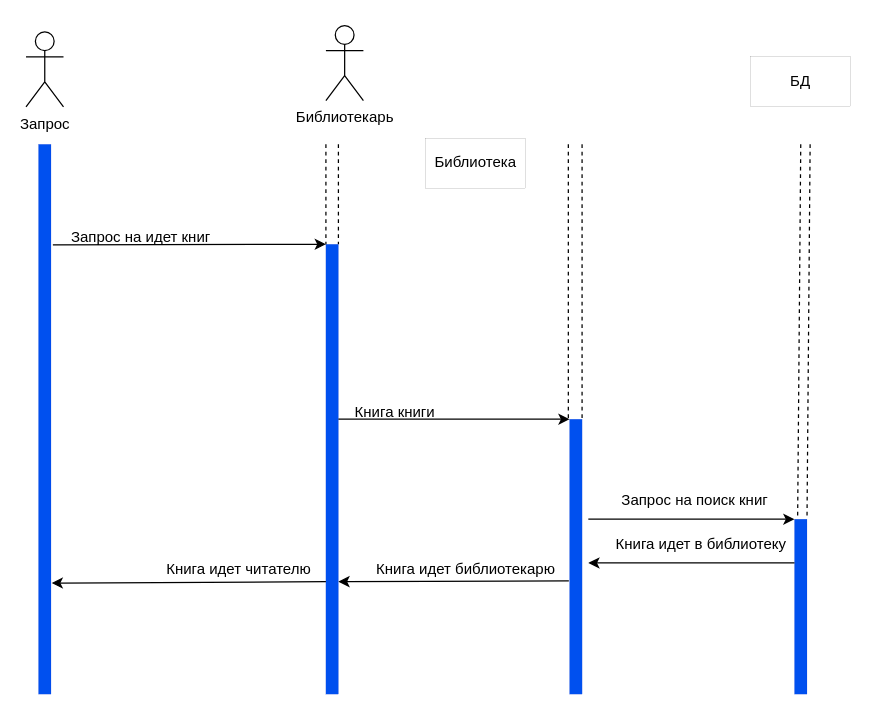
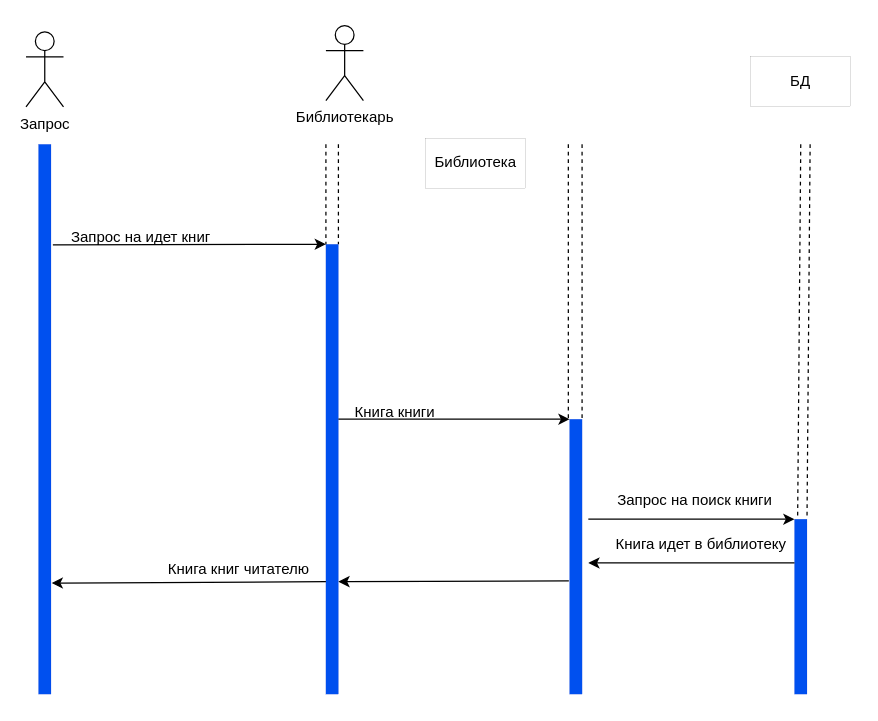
  <mxCell id="0" />
  <mxCell id="1" parent="0" />
  <mxCell id="2" value="Запрос&lt;br&gt;" style="shape=umlActor;verticalLabelPosition=bottom;verticalAlign=top;html=1;outlineConnect=0;" parent="1" vertex="1"><mxGeometry x="20" y="25" width="30" height="60" as="geometry" /></mxCell>
  <mxCell id="3" value="" style="rounded=0;whiteSpace=wrap;html=1;fillColor=#0050ef;strokeColor=#001DBC;strokeWidth=0;fontColor=#ffffff;" parent="1" vertex="1"><mxGeometry x="30" y="115" width="10" height="440" as="geometry" /></mxCell>
  <mxCell id="4" value="Библиотека" style="rounded=0;whiteSpace=wrap;html=1;strokeWidth=0;" parent="1" vertex="1"><mxGeometry x="340" y="110" width="80" height="40" as="geometry" /></mxCell>
  <mxCell id="5" value="&lt;span style=&quot;color: rgba(0, 0, 0, 0); font-family: monospace; font-size: 0px; text-align: start;&quot;&gt;%3CmxGraphModel%3E%3Croot%3E%3CmxCell%20id%3D%220%22%2F%3E%3CmxCell%20id%3D%221%22%20parent%3D%220%22%2F%3E%3CmxCell%20id%3D%222%22%20value%3D%221.2.%20%D0%9A%D0%BD%D0%B8%D0%B3%D0%B0%20%D0%B8%D0%B4%D0%B5%D1%82%20%D0%B1%D0%B8%D0%B1%D0%BB%D0%B8%D0%BE%D1%82%D0%B5%D0%BA%D0%B0%D1%80%D1%8E%22%20style%3D%22text%3Bhtml%3D1%3Balign%3Dcenter%3BverticalAlign%3Dmiddle%3Bresizable%3D0%3Bpoints%3D%5B%5D%3Bautosize%3D1%3BstrokeColor%3Dnone%3BfillColor%3Dnone%3B%22%20vertex%3D%221%22%20parent%3D%221%22%3E%3CmxGeometry%20x%3D%22375%22%20y%3D%22485%22%20width%3D%22190%22%20height%3D%2230%22%20as%3D%22geometry%22%2F%3E%3C%2FmxCell%3E%3C%2Froot%3E%3C%2FmxGraphModel%3E&lt;/span&gt;&lt;span style=&quot;color: rgba(0, 0, 0, 0); font-family: monospace; font-size: 0px; text-align: start;&quot;&gt;%3CmxGraphModel%3E%3Croot%3E%3CmxCell%20id%3D%220%22%2F%3E%3CmxCell%20id%3D%221%22%20parent%3D%220%22%2F%3E%3CmxCell%20id%3D%222%22%20value%3D%221.2.%20%D0%9A%D0%BD%D0%B8%D0%B3%D0%B0%20%D0%B8%D0%B4%D0%B5%D1%82%20%D0%B1%D0%B8%D0%B1%D0%BB%D0%B8%D0%BE%D1%82%D0%B5%D0%BA%D0%B0%D1%80%D1%8E%22%20style%3D%22text%3Bhtml%3D1%3Balign%3Dcenter%3BverticalAlign%3Dmiddle%3Bresizable%3D0%3Bpoints%3D%5B%5D%3Bautosize%3D1%3BstrokeColor%3Dnone%3BfillColor%3Dnone%3B%22%20vertex%3D%221%22%20parent%3D%221%22%3E%3CmxGeometry%20x%3D%22375%22%20y%3D%22485%22%20width%3D%22190%22%20height%3D%2230%22%20as%3D%22geometry%22%2F%3E%3C%2FmxCell%3E%3C%2Froot%3E%3C%2FmxGraphModel%3E&lt;/span&gt;" style="rounded=0;whiteSpace=wrap;html=1;fillColor=#0050ef;strokeColor=#001DBC;strokeWidth=0;fontColor=#ffffff;" parent="1" vertex="1"><mxGeometry x="455" y="335" width="10" height="220" as="geometry" /></mxCell>
  <mxCell id="6" value="" style="rounded=0;whiteSpace=wrap;html=1;fillColor=#0050ef;strokeColor=#001DBC;strokeWidth=0;fontColor=#ffffff;" parent="1" vertex="1"><mxGeometry x="260" y="195" width="10" height="360" as="geometry" /></mxCell>
  <mxCell id="7" value="Библиотекарь&lt;br&gt;" style="shape=umlActor;verticalLabelPosition=bottom;verticalAlign=top;html=1;outlineConnect=0;" parent="1" vertex="1"><mxGeometry x="260" y="20" width="30" height="60" as="geometry" /></mxCell>
  <mxCell id="8" value="" style="endArrow=classic;html=1;rounded=0;exitX=1.147;exitY=0.183;exitDx=0;exitDy=0;entryX=0;entryY=0;entryDx=0;entryDy=0;exitPerimeter=0;" parent="1" source="3" target="6" edge="1"><mxGeometry width="50" height="50" relative="1" as="geometry"><mxPoint x="320" y="355" as="sourcePoint" /><mxPoint x="370" y="305" as="targetPoint" /></mxGeometry></mxCell>
  <mxCell id="9" value="&amp;nbsp;Запрос на идет книг" style="text;html=1;align=center;verticalAlign=middle;resizable=0;points=[];autosize=1;strokeColor=none;fillColor=none;" parent="1" vertex="1"><mxGeometry x="35" y="175" width="150" height="30" as="geometry" /></mxCell>
  <mxCell id="10" value="" style="endArrow=classic;html=1;rounded=0;entryX=0;entryY=0;entryDx=0;entryDy=0;" parent="1" target="5" edge="1"><mxGeometry width="50" height="50" relative="1" as="geometry"><mxPoint x="270" y="335" as="sourcePoint" /><mxPoint x="260" y="295" as="targetPoint" /></mxGeometry></mxCell>
  <mxCell id="11" value="Книга книги" style="text;html=1;align=center;verticalAlign=middle;resizable=0;points=[];autosize=1;strokeColor=none;fillColor=none;" parent="1" vertex="1"><mxGeometry x="270" y="315" width="90" height="30" as="geometry" /></mxCell>
  <mxCell id="12" value="" style="endArrow=classic;html=1;rounded=0;entryX=1;entryY=0.75;entryDx=0;entryDy=0;exitX=-0.058;exitY=0.588;exitDx=0;exitDy=0;exitPerimeter=0;" parent="1" source="5" target="6" edge="1"><mxGeometry width="50" height="50" relative="1" as="geometry"><mxPoint x="210" y="525" as="sourcePoint" /><mxPoint x="260" y="475" as="targetPoint" /></mxGeometry></mxCell>
- <mxCell id="13" value="&amp;nbsp;Книга идет библиотекарю" style="text;html=1;align=center;verticalAlign=middle;resizable=0;points=[];autosize=1;strokeColor=none;fillColor=none;" parent="1" vertex="1"><mxGeometry x="285" y="440" width="170" height="30" as="geometry" /></mxCell>
  <mxCell id="14" value="" style="endArrow=classic;html=1;rounded=0;exitX=0;exitY=0.75;exitDx=0;exitDy=0;entryX=1.053;entryY=0.798;entryDx=0;entryDy=0;entryPerimeter=0;" parent="1" source="6" target="3" edge="1"><mxGeometry width="50" height="50" relative="1" as="geometry"><mxPoint x="210" y="405" as="sourcePoint" /><mxPoint x="260" y="355" as="targetPoint" /></mxGeometry></mxCell>
- <mxCell id="15" value="Книга идет читателю" style="text;html=1;align=center;verticalAlign=middle;resizable=0;points=[];autosize=1;strokeColor=none;fillColor=none;" parent="1" vertex="1"><mxGeometry x="120" y="440" width="140" height="30" as="geometry" /></mxCell>
+ <mxCell id="15" value="Книга книг читателю" style="text;html=1;align=center;verticalAlign=middle;resizable=0;points=[];autosize=1;strokeColor=none;fillColor=none;" parent="1" vertex="1"><mxGeometry x="120" y="440" width="140" height="30" as="geometry" /></mxCell>
  <mxCell id="16" value="" style="endArrow=none;dashed=1;html=1;rounded=0;entryX=0;entryY=0;entryDx=0;entryDy=0;" parent="1" target="6" edge="1"><mxGeometry width="50" height="50" relative="1" as="geometry"><mxPoint x="260" y="115" as="sourcePoint" /><mxPoint x="260" y="225" as="targetPoint" /></mxGeometry></mxCell>
  <mxCell id="17" value="" style="endArrow=none;dashed=1;html=1;rounded=0;entryX=0;entryY=0;entryDx=0;entryDy=0;" parent="1" edge="1"><mxGeometry width="50" height="50" relative="1" as="geometry"><mxPoint x="270" y="115" as="sourcePoint" /><mxPoint x="270" y="195" as="targetPoint" /></mxGeometry></mxCell>
  <mxCell id="18" value="" style="endArrow=none;dashed=1;html=1;rounded=0;" parent="1" edge="1"><mxGeometry width="50" height="50" relative="1" as="geometry"><mxPoint x="454" y="115" as="sourcePoint" /><mxPoint x="454" y="335" as="targetPoint" /></mxGeometry></mxCell>
  <mxCell id="19" value="" style="endArrow=none;dashed=1;html=1;rounded=0;" parent="1" edge="1"><mxGeometry width="50" height="50" relative="1" as="geometry"><mxPoint x="465" y="115" as="sourcePoint" /><mxPoint x="465" y="335" as="targetPoint" /></mxGeometry></mxCell>
  <mxCell id="20" value="БД" style="rounded=0;whiteSpace=wrap;html=1;strokeWidth=0;dashed=1;" parent="1" vertex="1"><mxGeometry x="600" y="45" width="80" height="40" as="geometry" /></mxCell>
  <mxCell id="21" value="&lt;span style=&quot;color: rgba(0, 0, 0, 0); font-family: monospace; font-size: 0px; text-align: start;&quot;&gt;%3CmxGraphModel%3E%3Croot%3E%3CmxCell%20id%3D%220%22%2F%3E%3CmxCell%20id%3D%221%22%20parent%3D%220%22%2F%3E%3CmxCell%20id%3D%222%22%20value%3D%221.2.%20%D0%9A%D0%BD%D0%B8%D0%B3%D0%B0%20%D0%B8%D0%B4%D0%B5%D1%82%20%D0%B1%D0%B8%D0%B1%D0%BB%D0%B8%D0%BE%D1%82%D0%B5%D0%BA%D0%B0%D1%80%D1%8E%22%20style%3D%22text%3Bhtml%3D1%3Balign%3Dcenter%3BverticalAlign%3Dmiddle%3Bresizable%3D0%3Bpoints%3D%5B%5D%3Bautosize%3D1%3BstrokeColor%3Dnone%3BfillColor%3Dnone%3B%22%20vertex%3D%221%22%20parent%3D%221%22%3E%3CmxGeometry%20x%3D%22375%22%20y%3D%22485%22%20width%3D%22190%22%20height%3D%2230%22%20as%3D%22geometry%22%2F%3E%3C%2FmxCell%3E%3C%2Froot%3E%3C%2FmxGraphModel%3E&lt;/span&gt;&lt;span style=&quot;color: rgba(0, 0, 0, 0); font-family: monospace; font-size: 0px; text-align: start;&quot;&gt;%3CmxGraphModel%3E%3Croot%3E%3CmxCell%20id%3D%220%22%2F%3E%3CmxCell%20id%3D%221%22%20parent%3D%220%22%2F%3E%3CmxCell%20id%3D%222%22%20value%3D%221.2.%20%D0%9A%D0%BD%D0%B8%D0%B3%D0%B0%20%D0%B8%D0%B4%D0%B5%D1%82%20%D0%B1%D0%B8%D0%B1%D0%BB%D0%B8%D0%BE%D1%82%D0%B5%D0%BA%D0%B0%D1%80%D1%8E%22%20style%3D%22text%3Bhtml%3D1%3Balign%3Dcenter%3BverticalAlign%3Dmiddle%3Bresizable%3D0%3Bpoints%3D%5B%5D%3Bautosize%3D1%3BstrokeColor%3Dnone%3BfillColor%3Dnone%3B%22%20vertex%3D%221%22%20parent%3D%221%22%3E%3CmxGeometry%20x%3D%22375%22%20y%3D%22485%22%20width%3D%22190%22%20height%3D%2230%22%20as%3D%22geometry%22%2F%3E%3C%2FmxCell%3E%3C%2Froot%3E%3C%2FmxGraphModel%3E&lt;/span&gt;" style="rounded=0;whiteSpace=wrap;html=1;fillColor=#0050ef;strokeColor=#001DBC;strokeWidth=0;fontColor=#ffffff;" parent="1" vertex="1"><mxGeometry x="635" y="415" width="10" height="140" as="geometry" /></mxCell>
  <mxCell id="22" value="" style="endArrow=none;dashed=1;html=1;rounded=0;entryX=0.25;entryY=0;entryDx=0;entryDy=0;" parent="1" target="21" edge="1"><mxGeometry width="50" height="50" relative="1" as="geometry"><mxPoint x="640" y="115" as="sourcePoint" /><mxPoint x="635" y="395" as="targetPoint" /></mxGeometry></mxCell>
  <mxCell id="23" value="" style="endArrow=none;dashed=1;html=1;rounded=0;entryX=0.25;entryY=0;entryDx=0;entryDy=0;" parent="1" edge="1"><mxGeometry width="50" height="50" relative="1" as="geometry"><mxPoint x="647.5" y="115" as="sourcePoint" /><mxPoint x="645" y="415" as="targetPoint" /></mxGeometry></mxCell>
  <mxCell id="24" value="" style="endArrow=classic;html=1;rounded=0;entryX=0;entryY=0;entryDx=0;entryDy=0;" parent="1" target="21" edge="1"><mxGeometry width="50" height="50" relative="1" as="geometry"><mxPoint x="470" y="415" as="sourcePoint" /><mxPoint x="630" y="425" as="targetPoint" /></mxGeometry></mxCell>
- <mxCell id="25" value="Запрос на поиск книг" style="text;html=1;align=center;verticalAlign=middle;resizable=0;points=[];autosize=1;strokeColor=none;fillColor=none;" parent="1" vertex="1"><mxGeometry x="480" y="385" width="150" height="30" as="geometry" /></mxCell>
+ <mxCell id="25" value="Запрос на поиск книги" style="text;html=1;align=center;verticalAlign=middle;resizable=0;points=[];autosize=1;strokeColor=none;fillColor=none;" parent="1" vertex="1"><mxGeometry x="480" y="385" width="150" height="30" as="geometry" /></mxCell>
  <mxCell id="26" value="" style="endArrow=classic;html=1;rounded=0;exitX=0;exitY=0.25;exitDx=0;exitDy=0;" parent="1" source="21" edge="1"><mxGeometry width="50" height="50" relative="1" as="geometry"><mxPoint x="350" y="385" as="sourcePoint" /><mxPoint x="470" y="450" as="targetPoint" /></mxGeometry></mxCell>
  <mxCell id="27" value="Книга идет в библиотеку" style="text;html=1;align=center;verticalAlign=middle;resizable=0;points=[];autosize=1;strokeColor=none;fillColor=none;" parent="1" vertex="1"><mxGeometry x="480" y="420" width="160" height="30" as="geometry" /></mxCell>
